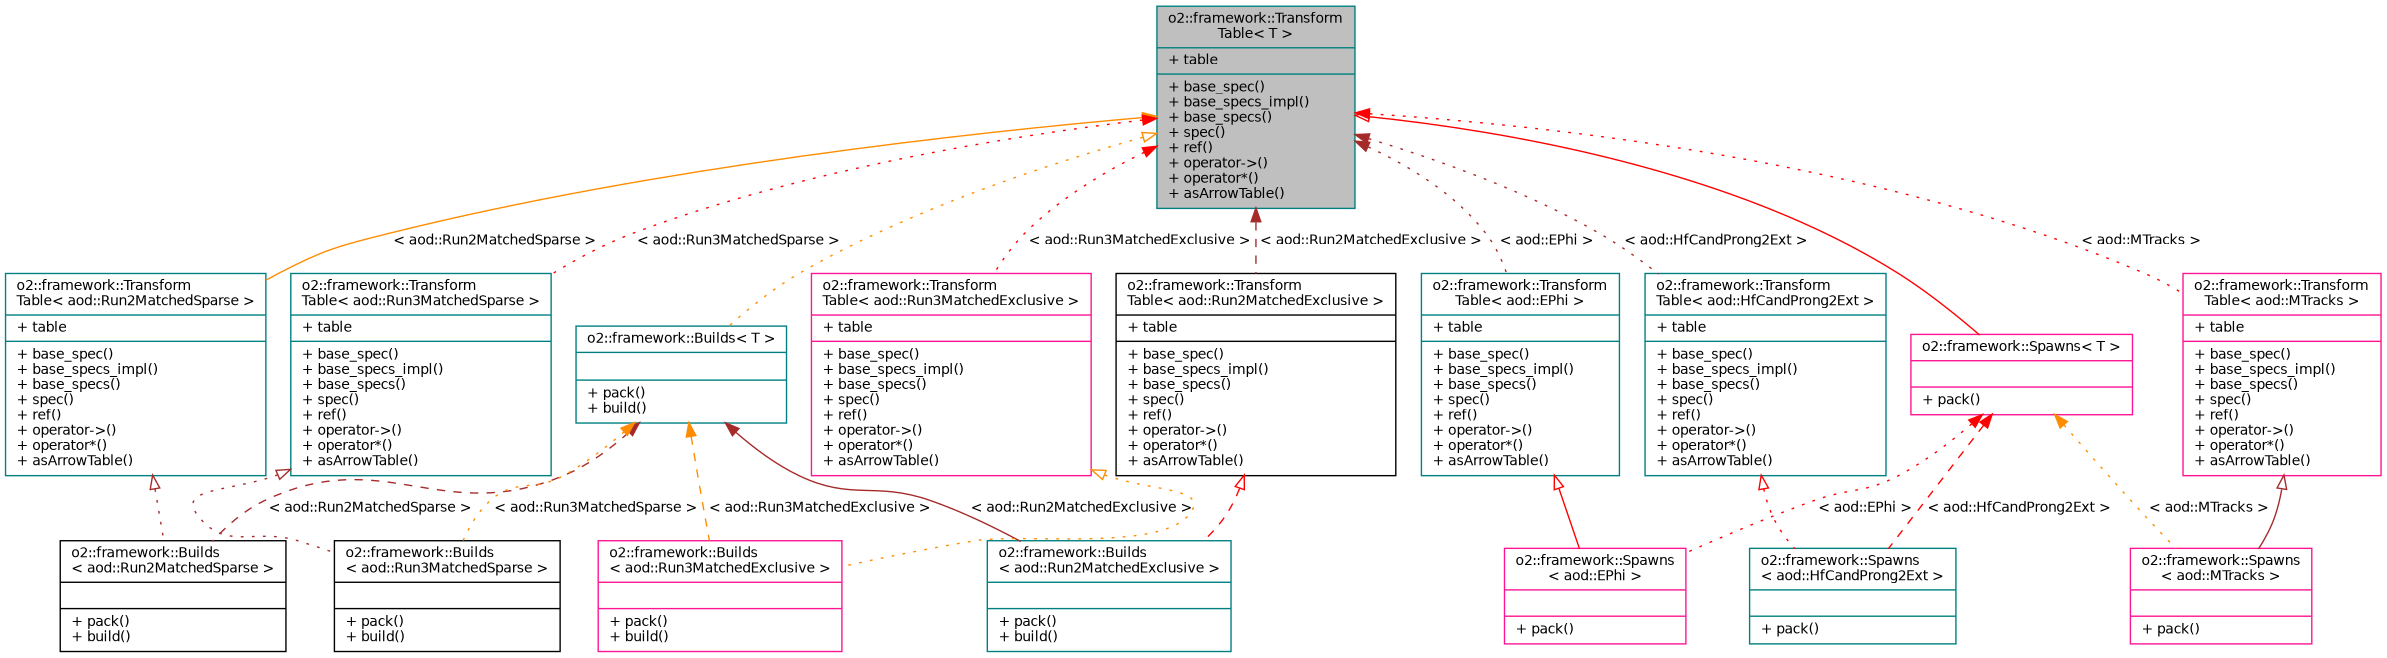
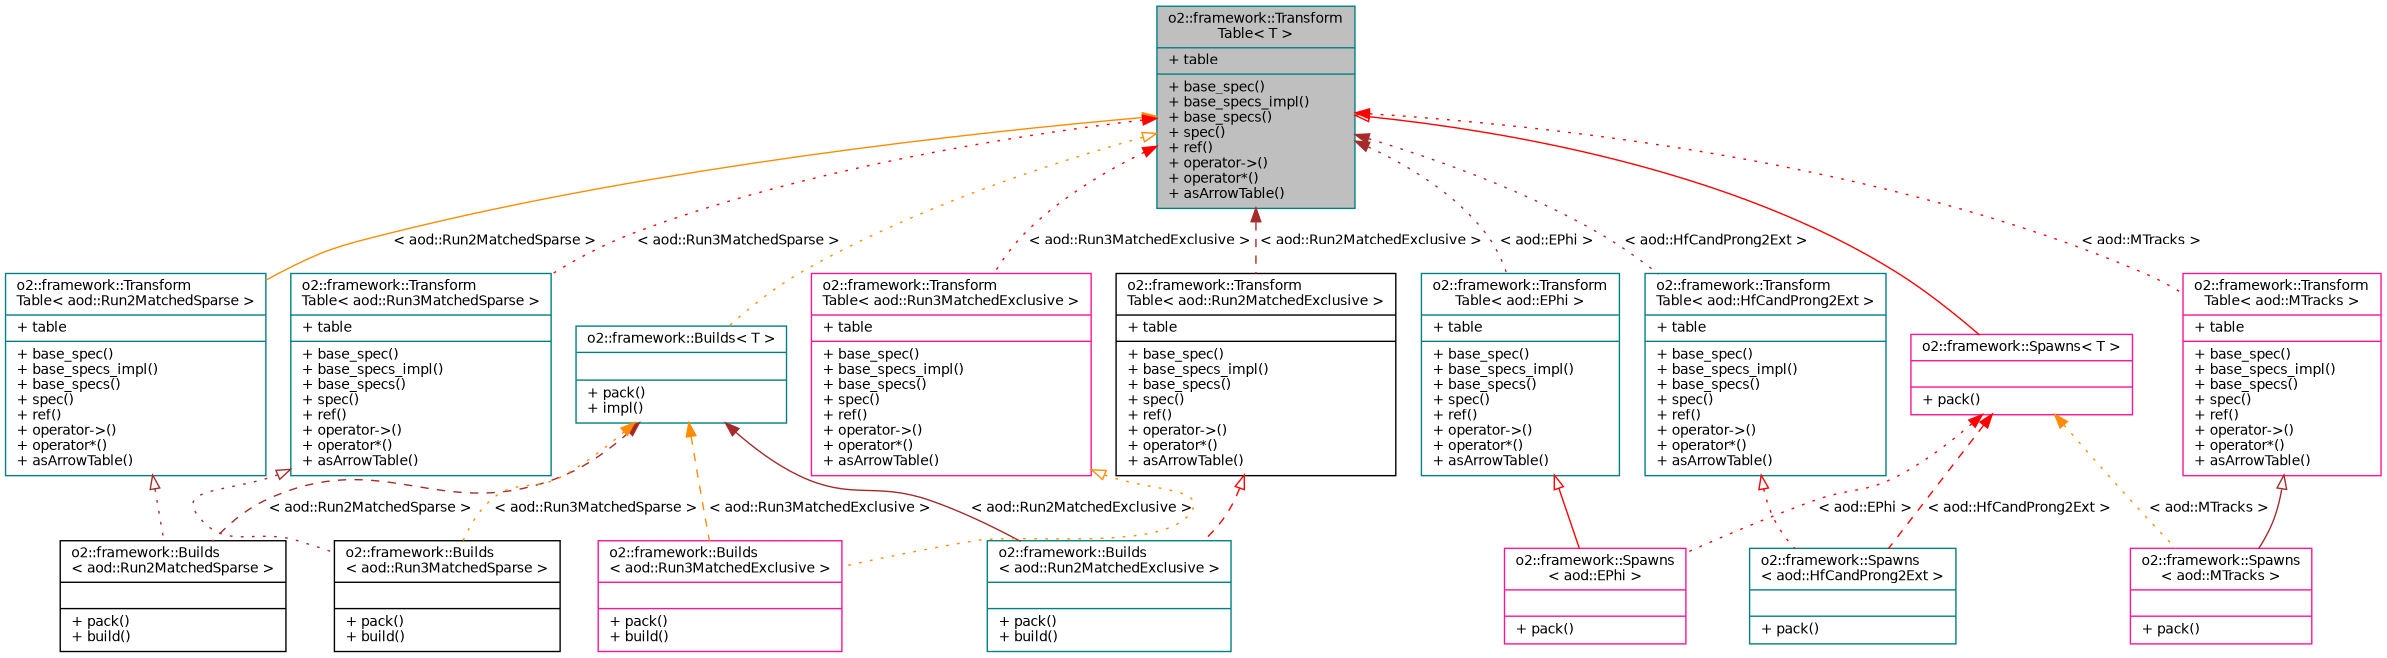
  digraph {
    node [color=teal fontname=Helvetica fontsize=10 shape=record]
    edge [color=red dir=back fontname=Helvetica fontsize=10 labelfontname=Helvetica labelfontsize=10 style=dotted]
    n1 [fillcolor=grey75 fontcolor=black height=0.2 label="{o2::framework::Transform\lTable\< T \>\n|+ table\l|+ base_spec()\l+ base_specs_impl()\l+ base_specs()\l+ spec()\l+ ref()\l+ operator-\>()\l+ operator*()\l+ asArrowTable()\l}" style=filled width=0.4]
-   n2 [height=0.2 label="{o2::framework::Builds\< T \>\n||+ pack()\l+ build()\l}" width=0.4]
+   n2 [height=0.2 label="{o2::framework::Builds\< T \>\n||+ pack()\l+ impl()\l}" width=0.4]
    n3 [color=deeppink height=0.2 label="{o2::framework::Spawns\< T \>\n||+ pack()\l}" width=0.4]
    n4 [height=0.2 label="{o2::framework::Transform\lTable\< aod::Run2MatchedSparse \>\n|+ table\l|+ base_spec()\l+ base_specs_impl()\l+ base_specs()\l+ spec()\l+ ref()\l+ operator-\>()\l+ operator*()\l+ asArrowTable()\l}" width=0.4]
    n5 [height=0.2 label="{o2::framework::Transform\lTable\< aod::EPhi \>\n|+ table\l|+ base_spec()\l+ base_specs_impl()\l+ base_specs()\l+ spec()\l+ ref()\l+ operator-\>()\l+ operator*()\l+ asArrowTable()\l}" width=0.4]
    n6 [height=0.2 label="{o2::framework::Transform\lTable\< aod::HfCandProng2Ext \>\n|+ table\l|+ base_spec()\l+ base_specs_impl()\l+ base_specs()\l+ spec()\l+ ref()\l+ operator-\>()\l+ operator*()\l+ asArrowTable()\l}" width=0.4]
    n7 [color=black height=0.2 label="{o2::framework::Transform\lTable\< aod::Run2MatchedExclusive \>\n|+ table\l|+ base_spec()\l+ base_specs_impl()\l+ base_specs()\l+ spec()\l+ ref()\l+ operator-\>()\l+ operator*()\l+ asArrowTable()\l}" width=0.4]
    n8 [color=deeppink height=0.2 label="{o2::framework::Transform\lTable\< aod::Run3MatchedExclusive \>\n|+ table\l|+ base_spec()\l+ base_specs_impl()\l+ base_specs()\l+ spec()\l+ ref()\l+ operator-\>()\l+ operator*()\l+ asArrowTable()\l}" width=0.4]
    n9 [height=0.2 label="{o2::framework::Transform\lTable\< aod::Run3MatchedSparse \>\n|+ table\l|+ base_spec()\l+ base_specs_impl()\l+ base_specs()\l+ spec()\l+ ref()\l+ operator-\>()\l+ operator*()\l+ asArrowTable()\l}" width=0.4]
    n10 [color=deeppink height=0.2 label="{o2::framework::Transform\lTable\< aod::MTracks \>\n|+ table\l|+ base_spec()\l+ base_specs_impl()\l+ base_specs()\l+ spec()\l+ ref()\l+ operator-\>()\l+ operator*()\l+ asArrowTable()\l}" width=0.4]
    n11 [color=black height=0.2 label="{o2::framework::Builds\l\< aod::Run2MatchedSparse \>\n||+ pack()\l+ build()\l}" width=0.4]
    n12 [height=0.2 label="{o2::framework::Builds\l\< aod::Run2MatchedExclusive \>\n||+ pack()\l+ build()\l}" width=0.4]
    n13 [color=deeppink height=0.2 label="{o2::framework::Builds\l\< aod::Run3MatchedExclusive \>\n||+ pack()\l+ build()\l}" width=0.4]
    n14 [color=black height=0.2 label="{o2::framework::Builds\l\< aod::Run3MatchedSparse \>\n||+ pack()\l+ build()\l}" width=0.4]
    n15 [color=deeppink height=0.2 label="{o2::framework::Spawns\l\< aod::EPhi \>\n||+ pack()\l}" width=0.4]
    n16 [height=0.2 label="{o2::framework::Spawns\l\< aod::HfCandProng2Ext \>\n||+ pack()\l}" width=0.4]
    n17 [color=deeppink height=0.2 label="{o2::framework::Spawns\l\< aod::MTracks \>\n||+ pack()\l}" width=0.4]
    n1 -> n2 [arrowtail=onormal color=darkorange]
    n1 -> n3 [arrowtail=onormal style=solid]
    n1 -> n4 [color=darkorange label=" \< aod::Run2MatchedSparse \>" style=solid]
    n1 -> n5 [color=brown label=" \< aod::EPhi \>"]
    n1 -> n6 [color=brown label=" \< aod::HfCandProng2Ext \>"]
    n1 -> n7 [color=brown label=" \< aod::Run2MatchedExclusive \>" style=dashed]
    n1 -> n8 [label=" \< aod::Run3MatchedExclusive \>"]
    n1 -> n9 [label=" \< aod::Run3MatchedSparse \>"]
    n1 -> n10 [label=" \< aod::MTracks \>"]
    n2 -> n11 [color=brown label=" \< aod::Run2MatchedSparse \>" style=dashed]
    n2 -> n12 [color=brown label=" \< aod::Run2MatchedExclusive \>" style=solid]
    n2 -> n13 [color=darkorange label=" \< aod::Run3MatchedExclusive \>" style=dashed]
    n2 -> n14 [color=darkorange label=" \< aod::Run3MatchedSparse \>"]
    n3 -> n15 [label=" \< aod::EPhi \>"]
    n3 -> n16 [label=" \< aod::HfCandProng2Ext \>" style=dashed]
    n3 -> n17 [color=darkorange label=" \< aod::MTracks \>"]
    n4 -> n11 [arrowtail=onormal color=brown]
    n5 -> n15 [arrowtail=onormal style=solid]
    n6 -> n16 [arrowtail=onormal]
    n7 -> n12 [arrowtail=onormal style=dashed]
    n8 -> n13 [arrowtail=onormal color=darkorange]
    n9 -> n14 [arrowtail=onormal color=brown]
    n10 -> n17 [arrowtail=onormal color=brown style=solid]
  }
